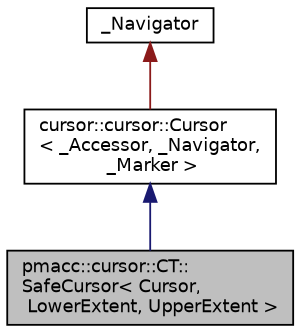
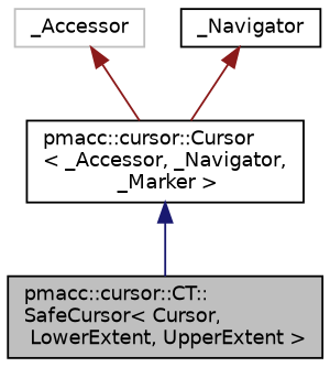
  digraph {
    node [color=black fillcolor=white fontname=Helvetica fontsize=10 shape=record style=filled]
    edge [color=firebrick4 dir=back fontname=Helvetica fontsize=10 labelfontname=Helvetica labelfontsize=10 style=solid]
    n1 [fillcolor=grey75 fontcolor=black height=0.2 label="pmacc::cursor::CT::\lSafeCursor\< Cursor,\l LowerExtent, UpperExtent \>" width=0.4]
-   n2 [height=0.2 label="cursor::cursor::Cursor\l\< _Accessor, _Navigator,\l _Marker \>" width=0.4]
+   n2 [height=0.2 label="pmacc::cursor::Cursor\l\< _Accessor, _Navigator,\l _Marker \>" width=0.4]
+   n3 [color=grey75 height=0.2 label=_Accessor width=0.4]
    n4 [height=0.2 label=_Navigator width=0.4]
    n2 -> n1 [color=midnightblue]
+   n3 -> n2
    n4 -> n2
  }
